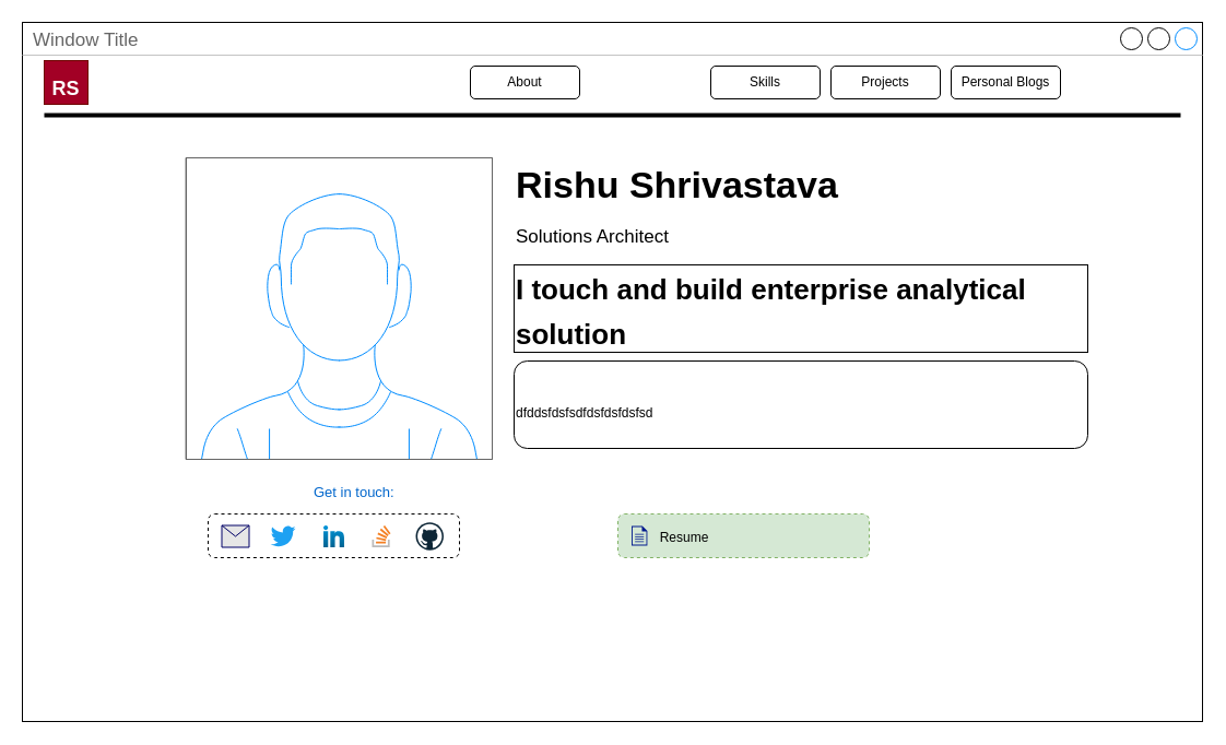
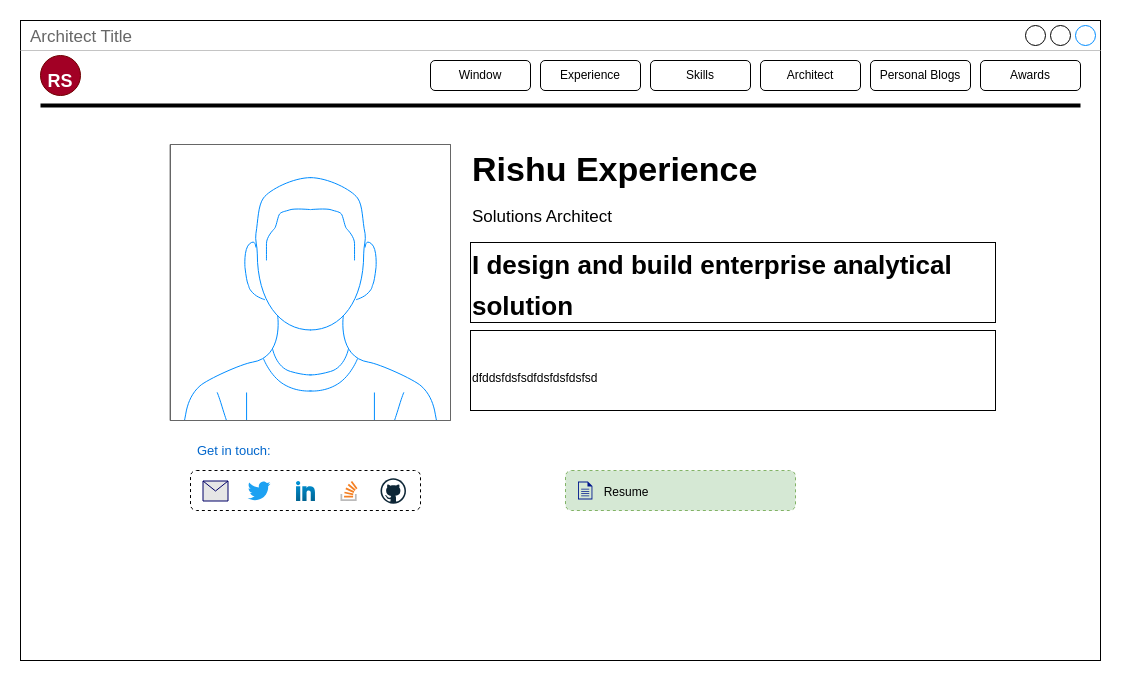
  <mxCell id="0" />
  <mxCell id="1" parent="0" />
- <mxCell id="2" value="Window Title" style="strokeWidth=1;shadow=0;dashed=0;align=center;html=1;shape=mxgraph.mockup.containers.window;align=left;verticalAlign=top;spacingLeft=8;strokeColor2=#008cff;strokeColor3=#c4c4c4;fontColor=#666666;mainText=;fontSize=17;labelBackgroundColor=none;" parent="1" vertex="1"><mxGeometry x="20" y="20" width="1080" height="640" as="geometry" /></mxCell>
- <mxCell id="3" value="&lt;font style=&quot;font-size: 18px;&quot;&gt;RS&lt;/font&gt;" style="whiteSpace=wrap;html=1;aspect=fixed;verticalAlign=bottom;fontStyle=1;fillColor=#a20025;strokeColor=#6F0000;fontColor=#ffffff;fontSize=18;" parent="1" vertex="1"><mxGeometry x="40" y="55" width="40" height="40" as="geometry" /></mxCell>
- <mxCell id="4" value="&lt;b style=&quot;font-size: 34px&quot;&gt;Rishu Shrivastava&lt;/b&gt;&lt;br style=&quot;font-size: 34px&quot;&gt;&lt;div&gt;&lt;font style=&quot;font-size: 17px&quot;&gt;Solutions Architect&lt;/font&gt;&lt;/div&gt;" style="text;html=1;align=left;verticalAlign=middle;whiteSpace=wrap;rounded=0;fontSize=34;" parent="1" vertex="1"><mxGeometry x="470" y="144" width="460" height="90" as="geometry" /></mxCell>
- <mxCell id="5" value="&lt;font style=&quot;font-size: 13px&quot;&gt;Get in touch:&lt;/font&gt;" style="text;html=1;strokeColor=none;fillColor=none;align=left;verticalAlign=middle;whiteSpace=wrap;rounded=0;dashed=1;fontSize=13;fontStyle=0;fontColor=#0066CC;" parent="1" vertex="1"><mxGeometry x="285" y="440" width="230" height="20" as="geometry" /></mxCell>
+ <mxCell id="2" value="Architect Title" style="strokeWidth=1;shadow=0;dashed=0;align=center;html=1;shape=mxgraph.mockup.containers.window;align=left;verticalAlign=top;spacingLeft=8;strokeColor2=#008cff;strokeColor3=#c4c4c4;fontColor=#666666;mainText=;fontSize=17;labelBackgroundColor=none;" parent="1" vertex="1"><mxGeometry x="20" y="20" width="1080" height="640" as="geometry" /></mxCell>
+ <mxCell id="3" value="&lt;font style=&quot;font-size: 18px;&quot;&gt;RS&lt;/font&gt;" style="ellipse;whiteSpace=wrap;html=1;aspect=fixed;verticalAlign=bottom;fontStyle=1;fillColor=#a20025;strokeColor=#6F0000;fontColor=#ffffff;fontSize=18;" parent="1" vertex="1"><mxGeometry x="40" y="55" width="40" height="40" as="geometry" /></mxCell>
+ <mxCell id="4" value="&lt;b style=&quot;font-size: 34px&quot;&gt;Rishu Experience&lt;/b&gt;&lt;br style=&quot;font-size: 34px&quot;&gt;&lt;div&gt;&lt;font style=&quot;font-size: 17px&quot;&gt;Solutions Architect&lt;/font&gt;&lt;/div&gt;" style="text;html=1;align=left;verticalAlign=middle;whiteSpace=wrap;rounded=0;fontSize=34;" parent="1" vertex="1"><mxGeometry x="470" y="144" width="460" height="90" as="geometry" /></mxCell>
+ <mxCell id="5" value="&lt;font style=&quot;font-size: 13px&quot;&gt;Get in touch:&lt;/font&gt;" style="text;html=1;strokeColor=none;fillColor=none;align=left;verticalAlign=middle;whiteSpace=wrap;rounded=0;dashed=1;fontSize=13;fontStyle=0;fontColor=#0066CC;" parent="1" vertex="1"><mxGeometry x="195" y="440" width="230" height="20" as="geometry" /></mxCell>
  <mxCell id="6" value="" style="group" parent="1" vertex="1" connectable="0"><mxGeometry x="565" y="470" width="230" height="40" as="geometry" /></mxCell>
  <mxCell id="7" value="&lt;font style=&quot;font-size: 12px&quot;&gt;&amp;nbsp; &amp;nbsp; &amp;nbsp; &amp;nbsp; Resume&lt;/font&gt;" style="rounded=1;whiteSpace=wrap;html=1;fontSize=16;align=left;dashed=1;spacingLeft=10;fontStyle=0;fillColor=#d5e8d4;strokeColor=#82b366;" parent="6" vertex="1"><mxGeometry width="230" height="40" as="geometry" /></mxCell>
  <mxCell id="8" value="" style="aspect=fixed;pointerEvents=1;shadow=0;dashed=0;html=1;strokeColor=none;labelPosition=center;verticalLabelPosition=bottom;verticalAlign=top;align=center;fillColor=#00188D;shape=mxgraph.mscae.enterprise.document;fontSize=13;" parent="6" vertex="1"><mxGeometry x="12.5" y="11" width="14.4" height="18" as="geometry" /></mxCell>
  <mxCell id="9" value="" style="line;strokeWidth=4;html=1;perimeter=backbonePerimeter;points=[];outlineConnect=0;shadow=0;fillColor=#E6E6E6;fontSize=13;fontColor=#0066CC;align=left;" parent="1" vertex="1"><mxGeometry x="40" y="100" width="1040" height="10" as="geometry" /></mxCell>
  <mxCell id="10" value="" style="group" parent="1" vertex="1" connectable="0"><mxGeometry x="190" y="470" width="230" height="40" as="geometry" /></mxCell>
  <mxCell id="11" value="" style="rounded=1;whiteSpace=wrap;html=1;fontSize=18;align=left;dashed=1;" parent="10" vertex="1"><mxGeometry width="230" height="40" as="geometry" /></mxCell>
  <mxCell id="12" value="" style="group" parent="10" vertex="1" connectable="0"><mxGeometry x="12.5" y="7.75" width="203" height="25.5" as="geometry" /></mxCell>
  <mxCell id="13" value="" style="dashed=0;outlineConnect=0;html=1;align=center;labelPosition=center;verticalLabelPosition=bottom;verticalAlign=top;shape=mxgraph.weblogos.twitter;fillColor=#1DA1F2;strokeColor=none;fontSize=18;" parent="12" vertex="1"><mxGeometry x="44.64" y="2.75" width="22.86" height="20" as="geometry" /></mxCell>
  <mxCell id="14" value="" style="dashed=0;outlineConnect=0;html=1;align=center;labelPosition=center;verticalLabelPosition=bottom;verticalAlign=top;shape=mxgraph.weblogos.linkedin;fillColor=#0095DB;gradientColor=#006391;fontSize=18;" parent="12" vertex="1"><mxGeometry x="93.03" y="2.75" width="18.94" height="20" as="geometry" /></mxCell>
  <mxCell id="15" value="" style="dashed=0;outlineConnect=0;html=1;align=center;labelPosition=center;verticalLabelPosition=bottom;verticalAlign=top;shape=mxgraph.weblogos.stackoverflow;fontSize=18;" parent="12" vertex="1"><mxGeometry x="137.5" y="2.75" width="17" height="20" as="geometry" /></mxCell>
  <mxCell id="16" value="" style="dashed=0;outlineConnect=0;html=1;align=center;labelPosition=center;verticalLabelPosition=bottom;verticalAlign=top;shape=mxgraph.weblogos.github;strokeColor=#000000;fontSize=18;" parent="12" vertex="1"><mxGeometry x="177.5" width="25.5" height="25.5" as="geometry" /></mxCell>
  <mxCell id="17" value="" style="shape=message;html=1;whiteSpace=wrap;html=1;outlineConnect=0;fontSize=13;align=left;strokeColor=#000066;shadow=0;fillColor=#E6E6E6;" parent="12" vertex="1"><mxGeometry y="2.75" width="25" height="20" as="geometry" /></mxCell>
  <mxCell id="18" value="" style="verticalLabelPosition=bottom;shadow=0;dashed=0;align=center;html=1;verticalAlign=top;strokeWidth=1;shape=mxgraph.mockup.containers.userMale;strokeColor=#666666;strokeColor2=#008cff;fontSize=12;" parent="1" vertex="1"><mxGeometry x="170" y="144" width="280" height="276" as="geometry" /></mxCell>
- <mxCell id="19" value="About" style="rounded=1;whiteSpace=wrap;html=1;fontSize=12;" parent="1" vertex="1"><mxGeometry x="430" y="60" width="100" height="30" as="geometry" /></mxCell>
+ <mxCell id="19" value="Window" style="rounded=1;whiteSpace=wrap;html=1;fontSize=12;" parent="1" vertex="1"><mxGeometry x="430" y="60" width="100" height="30" as="geometry" /></mxCell>
+ <mxCell id="20" value="Experience" style="rounded=1;whiteSpace=wrap;html=1;fontSize=12;" parent="1" vertex="1"><mxGeometry x="540" y="60" width="100" height="30" as="geometry" /></mxCell>
  <mxCell id="21" value="Skills&lt;span style=&quot;color: rgba(0 , 0 , 0 , 0) ; font-family: monospace ; font-size: 0px&quot;&gt;%3CmxGraphModel%3E%3Croot%3E%3CmxCell%20id%3D%220%22%2F%3E%3CmxCell%20id%3D%221%22%20parent%3D%220%22%2F%3E%3CmxCell%20id%3D%222%22%20value%3D%22Experience%22%20style%3D%22rounded%3D1%3BwhiteSpace%3Dwrap%3Bhtml%3D1%3BfontSize%3D12%3B%22%20vertex%3D%221%22%20parent%3D%221%22%3E%3CmxGeometry%20x%3D%22464%22%20y%3D%2280%22%20width%3D%22100%22%20height%3D%2230%22%20as%3D%22geometry%22%2F%3E%3C%2FmxCell%3E%3C%2Froot%3E%3C%2FmxGraphModel%3E&lt;/span&gt;" style="rounded=1;whiteSpace=wrap;html=1;fontSize=12;" parent="1" vertex="1"><mxGeometry x="650" y="60" width="100" height="30" as="geometry" /></mxCell>
- <mxCell id="22" value="Projects" style="rounded=1;whiteSpace=wrap;html=1;fontSize=12;" parent="1" vertex="1"><mxGeometry x="760" y="60" width="100" height="30" as="geometry" /></mxCell>
+ <mxCell id="22" value="Architect" style="rounded=1;whiteSpace=wrap;html=1;fontSize=12;" parent="1" vertex="1"><mxGeometry x="760" y="60" width="100" height="30" as="geometry" /></mxCell>
  <mxCell id="23" value="Personal Blogs&lt;span style=&quot;color: rgba(0 , 0 , 0 , 0) ; font-family: monospace ; font-size: 0px&quot;&gt;%3CmxGraphModel%3E%3Croot%3E%3CmxCell%20id%3D%220%22%2F%3E%3CmxCell%20id%3D%221%22%20parent%3D%220%22%2F%3E%3CmxCell%20id%3D%222%22%20value%3D%22Projects%22%20style%3D%22rounded%3D1%3BwhiteSpace%3Dwrap%3Bhtml%3D1%3BfontSize%3D12%3B%22%20vertex%3D%221%22%20parent%3D%221%22%3E%3CmxGeometry%20x%3D%22671%22%20y%3D%2280%22%20width%3D%22100%22%20height%3D%2230%22%20as%3D%22geometry%22%2F%3E%3C%2FmxCell%3E%3C%2Froot%3E%3C%2FmxGraphModel%3E&lt;/span&gt;" style="rounded=1;whiteSpace=wrap;html=1;fontSize=12;" parent="1" vertex="1"><mxGeometry x="870" y="60" width="100" height="30" as="geometry" /></mxCell>
- <mxCell id="25" value="&lt;font style=&quot;font-size: 26px&quot;&gt;&lt;b&gt;I touch and build enterprise analytical solution&lt;/b&gt;&lt;/font&gt;" style="rounded=0;whiteSpace=wrap;html=1;fontSize=34;align=left;" vertex="1" parent="1"><mxGeometry x="470" y="242" width="525" height="80" as="geometry" /></mxCell>
- <mxCell id="26" value="&lt;font style=&quot;font-size: 12px&quot;&gt;dfddsfdsfsdfdsfdsfdsfsd&lt;/font&gt;" style="whiteSpace=wrap;html=1;fontSize=34;align=left;verticalAlign=middle;rounded=1;" vertex="1" parent="1"><mxGeometry x="470" y="330" width="525" height="80" as="geometry" /></mxCell>
+ <mxCell id="24" value="Awards" style="rounded=1;whiteSpace=wrap;html=1;fontSize=12;" parent="1" vertex="1"><mxGeometry x="980" y="60" width="100" height="30" as="geometry" /></mxCell>
+ <mxCell id="25" value="&lt;font style=&quot;font-size: 26px&quot;&gt;&lt;b&gt;I design and build enterprise analytical solution&lt;/b&gt;&lt;/font&gt;" style="rounded=0;whiteSpace=wrap;html=1;fontSize=34;align=left;" vertex="1" parent="1"><mxGeometry x="470" y="242" width="525" height="80" as="geometry" /></mxCell>
+ <mxCell id="26" value="&lt;font style=&quot;font-size: 12px&quot;&gt;dfddsfdsfsdfdsfdsfdsfsd&lt;/font&gt;" style="rounded=0;whiteSpace=wrap;html=1;fontSize=34;align=left;verticalAlign=middle;" vertex="1" parent="1"><mxGeometry x="470" y="330" width="525" height="80" as="geometry" /></mxCell>
